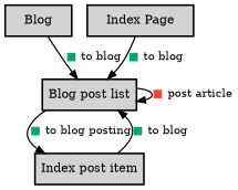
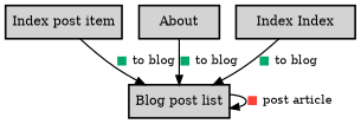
  digraph {
    fontname=Helvetica
    labelloc=t
    node [fillcolor=lightgray margin=0.1 shape=box style="bold,filled"]
    edge [fontsize=13 penwidth=1.5]
    n1 [label="Blog post list"]
    n2 [label="Index post item"]
-   n3 [label=Blog margin="0.3,0.1"]
-   n4 [label="Index Page" margin="0.3,0.1"]
+   n3 [label=About margin="0.3,0.1"]
+   n4 [label="Index Index" margin="0.3,0.1"]
    n1 -> n1 [label=<<table border="0" cellborder="0" cellspacing="0" cellpadding="0"><tr><td valign="middle" href="#doPost" tooltip="post article (unsafe)"><font color="#FF4136">■</font> post&nbsp;article</td></tr></table>>]
-   n1 -> n2 [label=<<table border="0" cellborder="0" cellspacing="0" cellpadding="0"><tr><td valign="middle" href="#goBlogPosting" tooltip="to blog posting (safe)"><font color="#00A86B">■</font> to&nbsp;blog&nbsp;posting</td></tr></table>>]
    n2 -> n1 [label=<<table border="0" cellborder="0" cellspacing="0" cellpadding="0"><tr><td valign="middle" href="#goBlog" tooltip="to blog (safe)"><font color="#00A86B">■</font> to&nbsp;blog</td></tr></table>>]
    n3 -> n1 [label=<<table border="0" cellborder="0" cellspacing="0" cellpadding="0"><tr><td valign="middle" href="#goBlog" tooltip="to blog (safe)"><font color="#00A86B">■</font> to&nbsp;blog</td></tr></table>>]
    n4 -> n1 [label=<<table border="0" cellborder="0" cellspacing="0" cellpadding="0"><tr><td valign="middle" href="#goBlog" tooltip="to blog (safe)"><font color="#00A86B">■</font> to&nbsp;blog</td></tr></table>>]
  }
